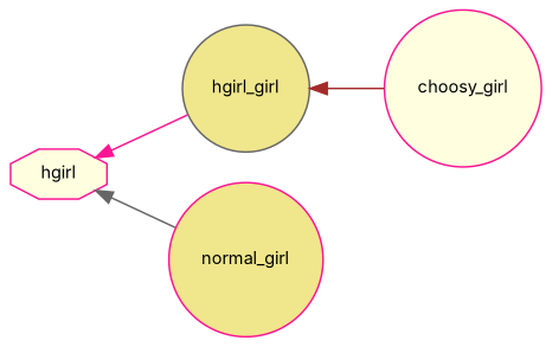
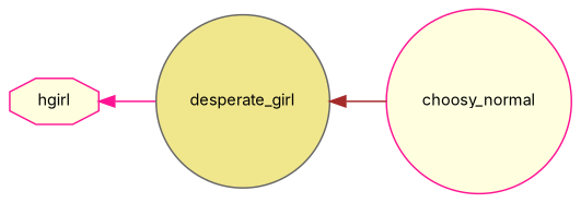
  digraph {
    fontname=Inter
    rankdir=LR
    node [color=deeppink fillcolor=lightyellow fontname=Inter fontsize=10 shape=circle style=filled]
    edge [dir=back fontname=Inter fontsize=10 labelfontname=Helvetica labelfontsize=10 style=solid]
    n1 [height=0.2 label=hgirl shape=octagon width=0.4]
-   n2 [color=gray40 fillcolor=khaki height=0.2 label=hgirl_girl width=0.4]
-   n3 [fillcolor=khaki height=0.2 label=normal_girl width=0.4]
-   n4 [height=0.2 label=choosy_girl width=0.4]
+   n2 [color=gray40 fillcolor=khaki height=0.2 label=desperate_girl width=0.4]
+   n4 [height=0.2 label=choosy_normal width=0.4]
    n1 -> n2 [color=deeppink]
-   n1 -> n3 [color=gray40]
    n2 -> n4 [color=brown]
  }
